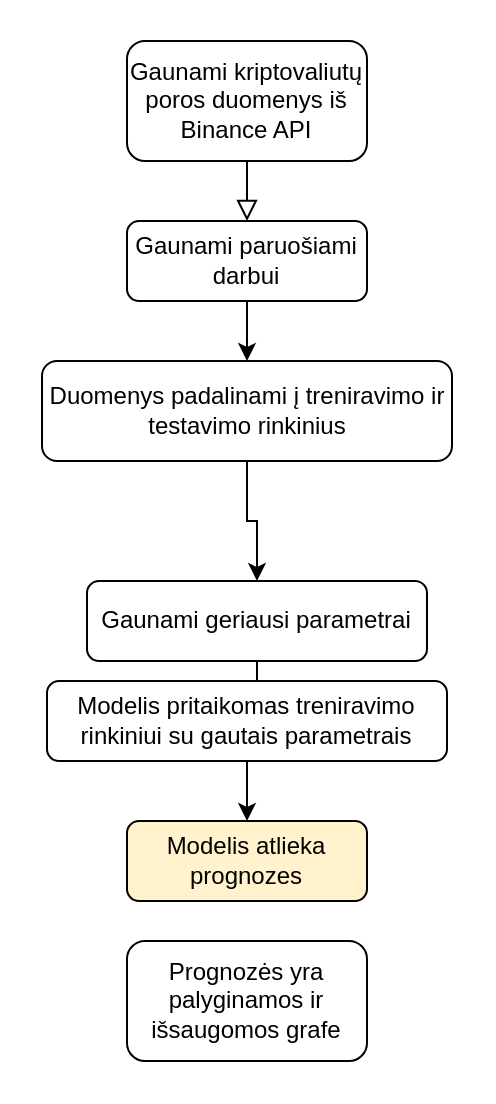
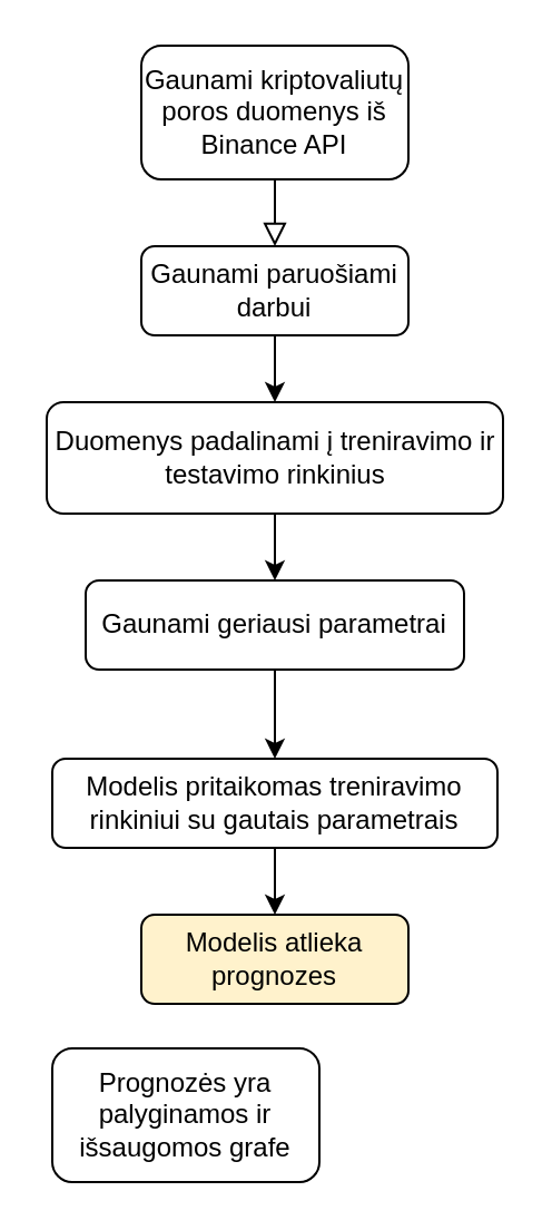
  <mxCell id="0" />
  <mxCell id="1" parent="0" />
  <mxCell id="2" value="" style="rounded=0;html=1;jettySize=auto;orthogonalLoop=1;fontSize=11;endArrow=block;endFill=0;endSize=8;strokeWidth=1;shadow=0;labelBackgroundColor=none;edgeStyle=orthogonalEdgeStyle;" parent="1" source="3" edge="1"><mxGeometry relative="1" as="geometry"><mxPoint x="123" y="110" as="targetPoint" /></mxGeometry></mxCell>
  <mxCell id="3" value="Gaunami kriptovaliutų poros duomenys iš Binance API" style="rounded=1;whiteSpace=wrap;html=1;fontSize=12;glass=0;strokeWidth=1;shadow=0;" parent="1" vertex="1"><mxGeometry x="63" y="20" width="120" height="60" as="geometry" /></mxCell>
  <mxCell id="4" style="edgeStyle=orthogonalEdgeStyle;rounded=0;orthogonalLoop=1;jettySize=auto;html=1;" edge="1" parent="1" source="5" target="7"><mxGeometry relative="1" as="geometry" /></mxCell>
  <mxCell id="5" value="Gaunami paruošiami darbui" style="rounded=1;whiteSpace=wrap;html=1;fontSize=12;glass=0;strokeWidth=1;shadow=0;" vertex="1" parent="1"><mxGeometry x="63" y="110" width="120" height="40" as="geometry" /></mxCell>
  <mxCell id="6" style="edgeStyle=orthogonalEdgeStyle;rounded=0;orthogonalLoop=1;jettySize=auto;html=1;" edge="1" parent="1" source="7" target="9"><mxGeometry relative="1" as="geometry" /></mxCell>
  <mxCell id="7" value="Duomenys padalinami į treniravimo ir testavimo rinkinius" style="rounded=1;whiteSpace=wrap;html=1;fontSize=12;glass=0;strokeWidth=1;shadow=0;" vertex="1" parent="1"><mxGeometry x="20.5" y="180" width="205" height="50" as="geometry" /></mxCell>
  <mxCell id="8" style="edgeStyle=orthogonalEdgeStyle;rounded=0;orthogonalLoop=1;jettySize=auto;html=1;entryX=0.5;entryY=0;entryDx=0;entryDy=0;" edge="1" parent="1" source="9" target="11"><mxGeometry relative="1" as="geometry" /></mxCell>
- <mxCell id="9" value="Gaunami geriausi parametrai  " style="rounded=1;whiteSpace=wrap;html=1;fontSize=12;glass=0;strokeWidth=1;shadow=0;" vertex="1" parent="1"><mxGeometry x="43" y="290" width="170" height="40" as="geometry" /></mxCell>
+ <mxCell id="9" value="Gaunami geriausi parametrai  " style="rounded=1;whiteSpace=wrap;html=1;fontSize=12;glass=0;strokeWidth=1;shadow=0;" vertex="1" parent="1"><mxGeometry x="38" y="260" width="170" height="40" as="geometry" /></mxCell>
  <mxCell id="10" style="edgeStyle=orthogonalEdgeStyle;rounded=0;orthogonalLoop=1;jettySize=auto;html=1;" edge="1" parent="1" source="11" target="12"><mxGeometry relative="1" as="geometry" /></mxCell>
  <mxCell id="11" value="Modelis pritaikomas treniravimo rinkiniui su gautais parametrais" style="rounded=1;whiteSpace=wrap;html=1;fontSize=12;glass=0;strokeWidth=1;shadow=0;" vertex="1" parent="1"><mxGeometry x="23" y="340" width="200" height="40" as="geometry" /></mxCell>
  <mxCell id="12" value="Modelis atlieka prognozes" style="rounded=1;whiteSpace=wrap;html=1;fontSize=12;glass=0;strokeWidth=1;shadow=0;fillColor=#fff2cc;" vertex="1" parent="1"><mxGeometry x="63" y="410" width="120" height="40" as="geometry" /></mxCell>
- <mxCell id="13" value="Prognozės yra palyginamos ir išsaugomos grafe" style="rounded=1;whiteSpace=wrap;html=1;fontSize=12;glass=0;strokeWidth=1;shadow=0;" vertex="1" parent="1"><mxGeometry x="63" y="470" width="120" height="60" as="geometry" /></mxCell>
+ <mxCell id="13" value="Prognozės yra palyginamos ir išsaugomos grafe" style="rounded=1;whiteSpace=wrap;html=1;fontSize=12;glass=0;strokeWidth=1;shadow=0;" vertex="1" parent="1"><mxGeometry x="23" y="470" width="120" height="60" as="geometry" /></mxCell>
